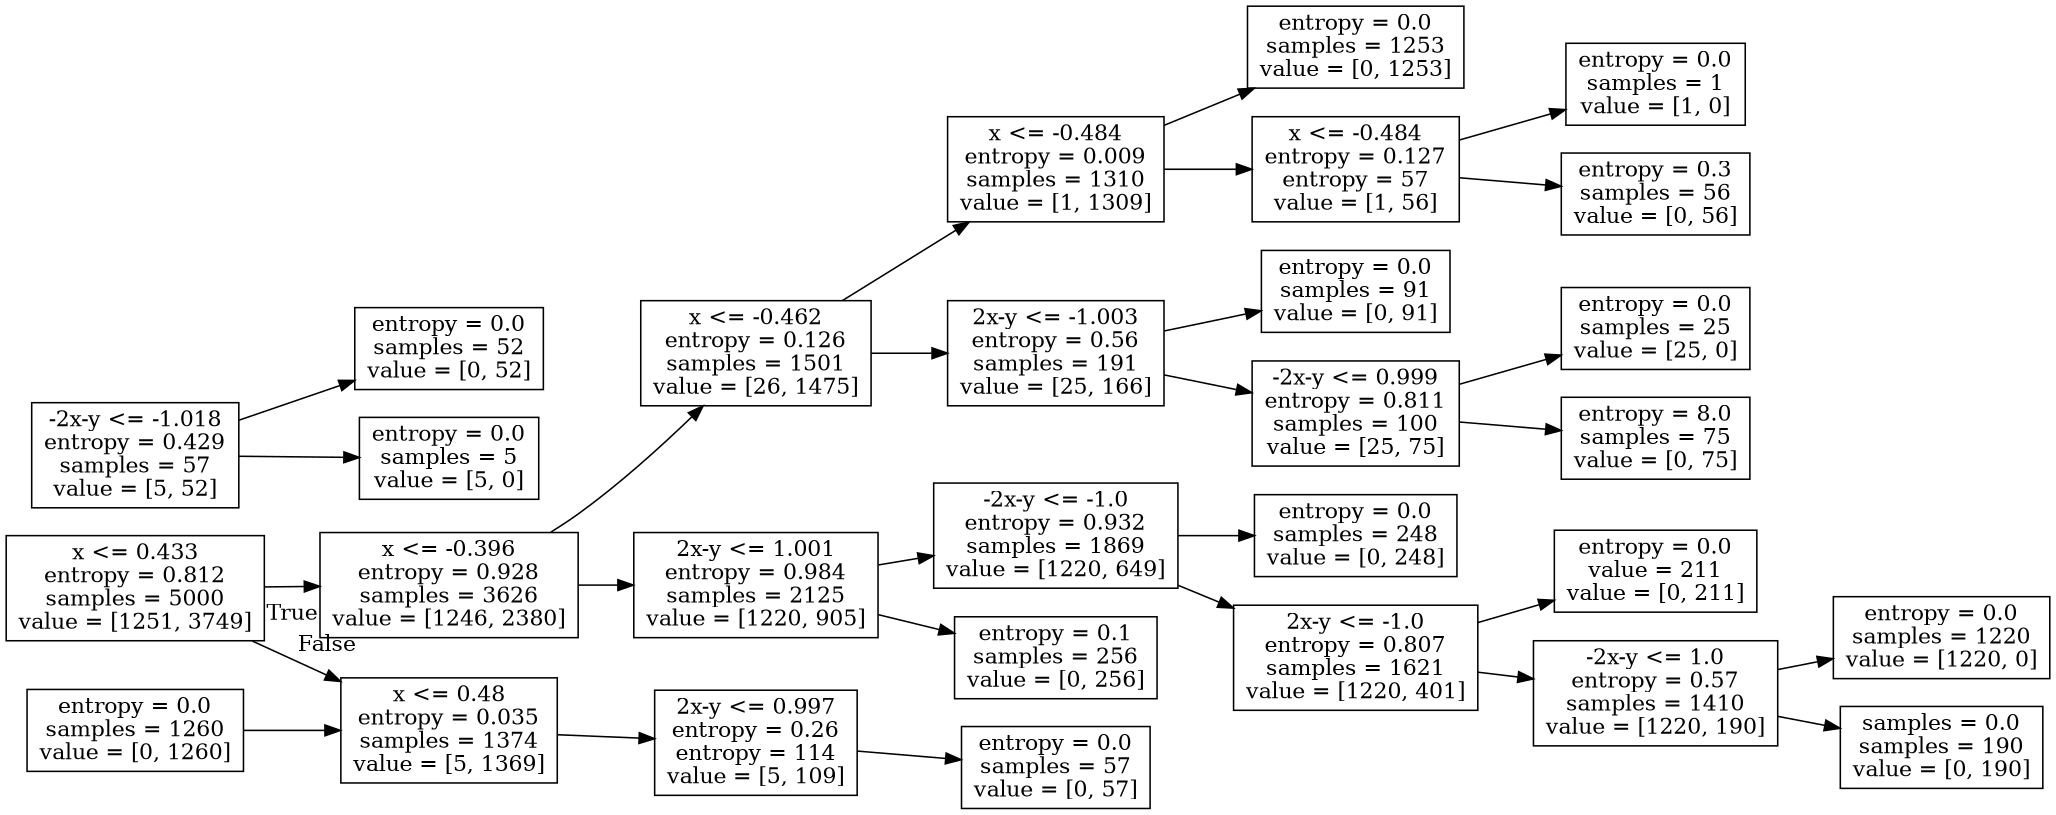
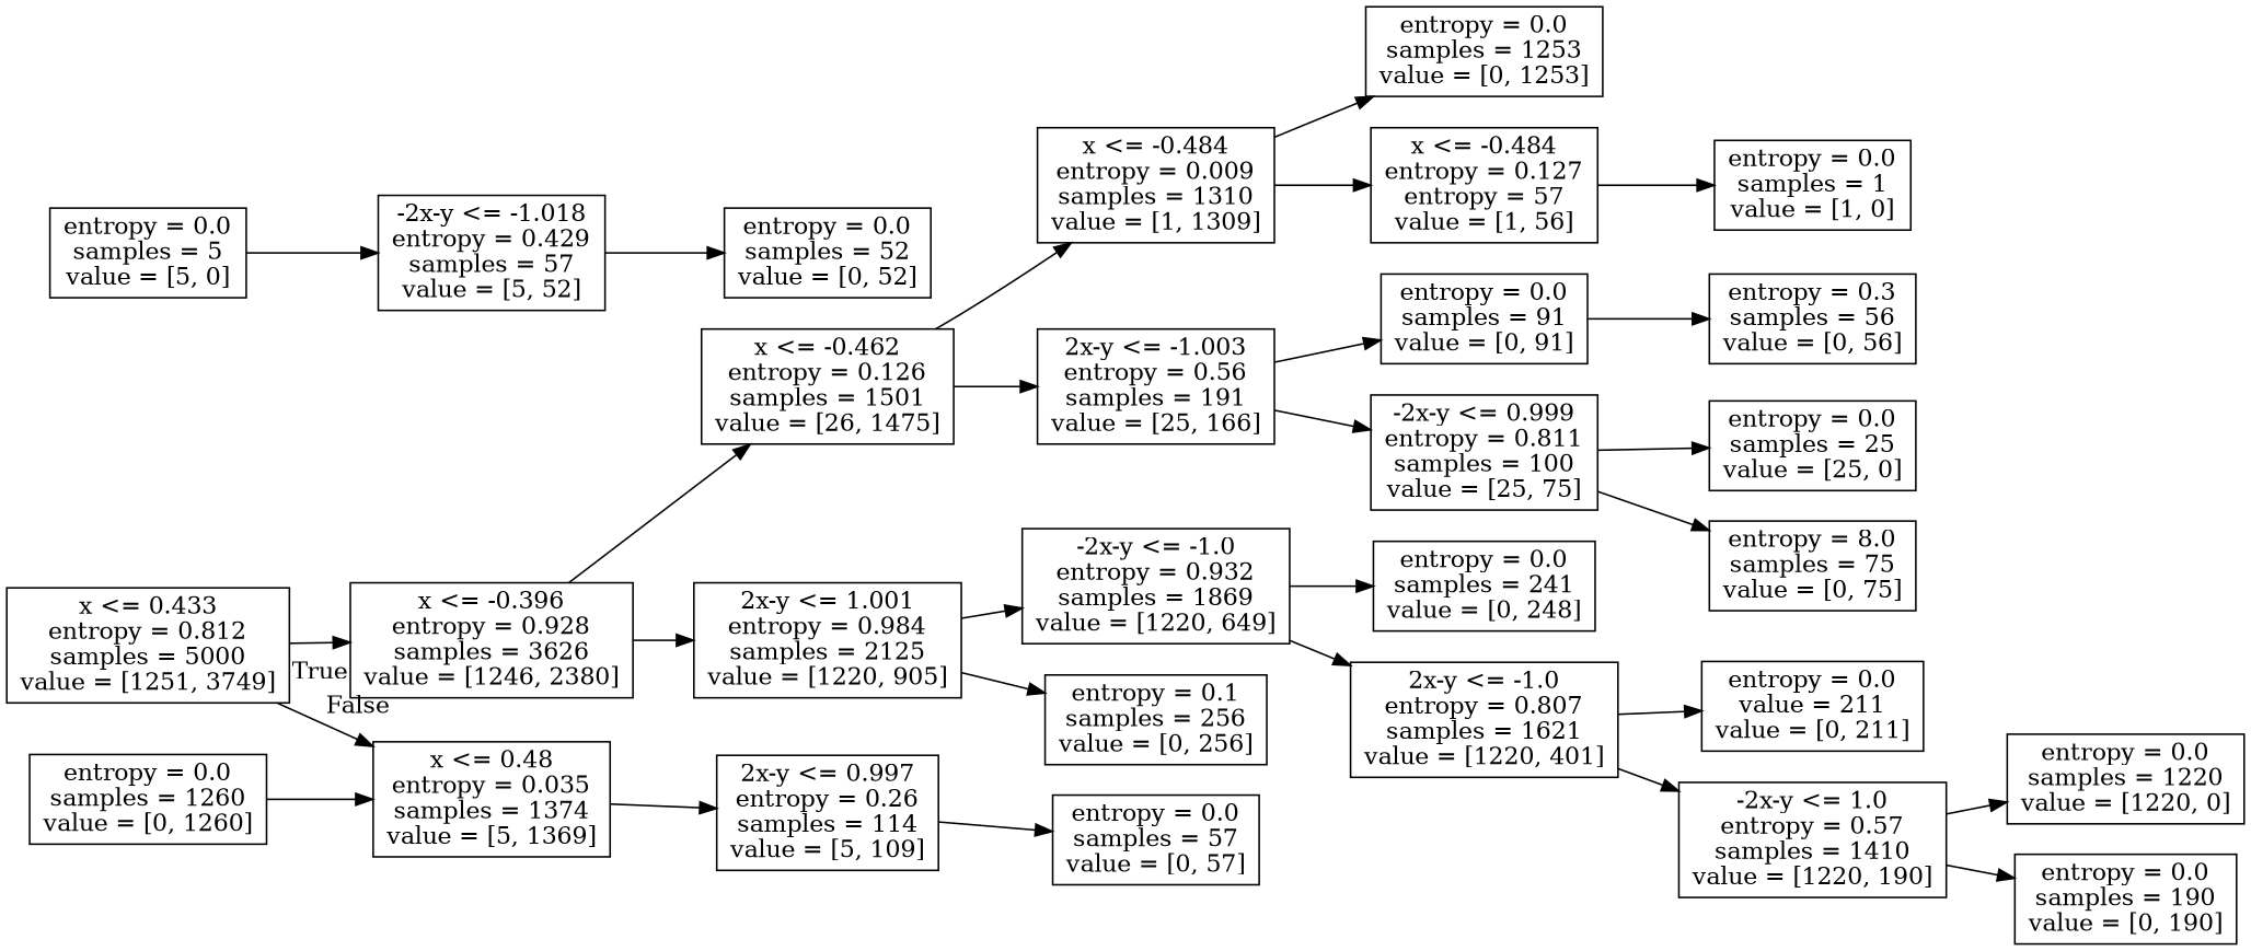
  digraph {
    rankdir=LR
    node [shape=box]
    n1 [label="x <= 0.433\nentropy = 0.812\nsamples = 5000\nvalue = [1251, 3749]"]
    n2 [label="x <= -0.396\nentropy = 0.928\nsamples = 3626\nvalue = [1246, 2380]"]
    n3 [label="x <= 0.48\nentropy = 0.035\nsamples = 1374\nvalue = [5, 1369]"]
    n4 [label="x <= -0.462\nentropy = 0.126\nsamples = 1501\nvalue = [26, 1475]"]
    n5 [label="2x-y <= 1.001\nentropy = 0.984\nsamples = 2125\nvalue = [1220, 905]"]
-   n6 [label="2x-y <= 0.997\nentropy = 0.26\nentropy = 114\nvalue = [5, 109]"]
+   n6 [label="2x-y <= 0.997\nentropy = 0.26\nsamples = 114\nvalue = [5, 109]"]
    n7 [label="x <= -0.484\nentropy = 0.009\nsamples = 1310\nvalue = [1, 1309]"]
    n8 [label="2x-y <= -1.003\nentropy = 0.56\nsamples = 191\nvalue = [25, 166]"]
    n9 [label="-2x-y <= -1.0\nentropy = 0.932\nsamples = 1869\nvalue = [1220, 649]"]
    n10 [label="entropy = 0.1\nsamples = 256\nvalue = [0, 256]"]
    n11 [label="entropy = 0.0\nsamples = 1253\nvalue = [0, 1253]"]
    n12 [label="x <= -0.484\nentropy = 0.127\nentropy = 57\nvalue = [1, 56]"]
    n13 [label="entropy = 0.0\nsamples = 91\nvalue = [0, 91]"]
    n14 [label="-2x-y <= 0.999\nentropy = 0.811\nsamples = 100\nvalue = [25, 75]"]
    n15 [label="entropy = 0.0\nsamples = 1\nvalue = [1, 0]"]
    n16 [label="entropy = 0.3\nsamples = 56\nvalue = [0, 56]"]
    n17 [label="entropy = 0.0\nsamples = 25\nvalue = [25, 0]"]
    n18 [label="entropy = 8.0\nsamples = 75\nvalue = [0, 75]"]
-   n19 [label="entropy = 0.0\nsamples = 248\nvalue = [0, 248]"]
+   n19 [label="entropy = 0.0\nsamples = 241\nvalue = [0, 248]"]
    n20 [label="2x-y <= -1.0\nentropy = 0.807\nsamples = 1621\nvalue = [1220, 401]"]
    n21 [label="entropy = 0.0\nvalue = 211\nvalue = [0, 211]"]
    n22 [label="-2x-y <= 1.0\nentropy = 0.57\nsamples = 1410\nvalue = [1220, 190]"]
    n23 [label="entropy = 0.0\nsamples = 1220\nvalue = [1220, 0]"]
-   n24 [label="samples = 0.0\nsamples = 190\nvalue = [0, 190]"]
+   n24 [label="entropy = 0.0\nsamples = 190\nvalue = [0, 190]"]
    n25 [label="entropy = 0.0\nsamples = 57\nvalue = [0, 57]"]
    n26 [label="entropy = 0.0\nsamples = 1260\nvalue = [0, 1260]"]
    n27 [label="-2x-y <= -1.018\nentropy = 0.429\nsamples = 57\nvalue = [5, 52]"]
    n28 [label="entropy = 0.0\nsamples = 52\nvalue = [0, 52]"]
    n29 [label="entropy = 0.0\nsamples = 5\nvalue = [5, 0]"]
    n1 -> n2 [headlabel=True labelangle=45 labeldistance=2.5]
    n1 -> n3 [headlabel=False labelangle=-45 labeldistance=2.5]
    n2 -> n4
    n2 -> n5
    n3 -> n6
    n4 -> n7
    n4 -> n8
    n5 -> n9
    n5 -> n10
    n6 -> n25
    n7 -> n11
    n7 -> n12
    n8 -> n13
    n8 -> n14
    n9 -> n19
    n9 -> n20
    n12 -> n15
-   n12 -> n16
+   n13 -> n16
    n14 -> n17
    n14 -> n18
    n20 -> n21
    n20 -> n22
    n22 -> n23
    n22 -> n24
    n26 -> n3
    n27 -> n28
-   n27 -> n29
+   n29 -> n27
  }
